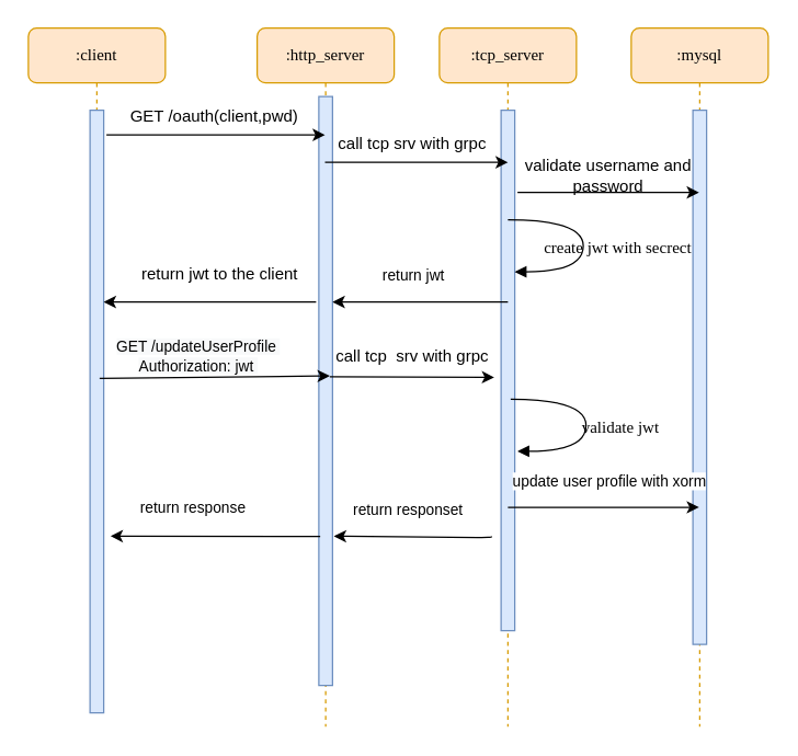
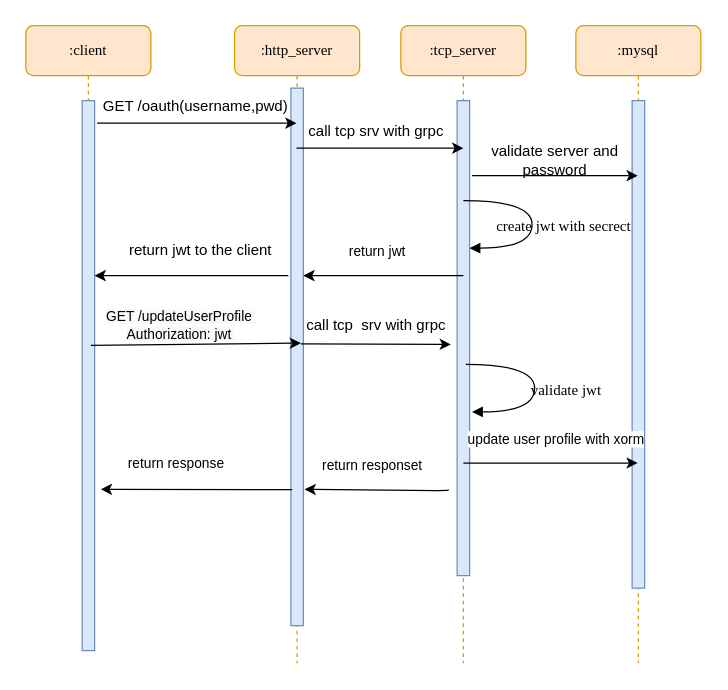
  <mxCell id="0" />
  <mxCell id="1" parent="0" />
  <mxCell id="2" value=":http_server" style="shape=umlLifeline;perimeter=lifelinePerimeter;whiteSpace=wrap;html=1;container=1;collapsible=0;recursiveResize=0;outlineConnect=0;rounded=1;shadow=0;comic=0;labelBackgroundColor=none;strokeWidth=1;fontFamily=Verdana;fontSize=12;align=center;fillColor=#ffe6cc;strokeColor=#d79b00;" parent="1" vertex="1"><mxGeometry x="187" y="20" width="100" height="510" as="geometry" /></mxCell>
  <mxCell id="3" value="" style="html=1;points=[];perimeter=orthogonalPerimeter;rounded=0;shadow=0;comic=0;labelBackgroundColor=none;strokeWidth=1;fontFamily=Verdana;fontSize=12;align=center;fillColor=#dae8fc;strokeColor=#6c8ebf;" parent="2" vertex="1"><mxGeometry x="45" y="50" width="10" height="430" as="geometry" /></mxCell>
  <mxCell id="4" value=":tcp_server" style="shape=umlLifeline;perimeter=lifelinePerimeter;whiteSpace=wrap;html=1;container=1;collapsible=0;recursiveResize=0;outlineConnect=0;rounded=1;shadow=0;comic=0;labelBackgroundColor=none;strokeWidth=1;fontFamily=Verdana;fontSize=12;align=center;fillColor=#ffe6cc;strokeColor=#d79b00;" parent="1" vertex="1"><mxGeometry x="320" y="20" width="100" height="510" as="geometry" /></mxCell>
  <mxCell id="5" value="" style="html=1;points=[];perimeter=orthogonalPerimeter;rounded=0;shadow=0;comic=0;labelBackgroundColor=none;strokeWidth=1;fontFamily=Verdana;fontSize=12;align=center;fillColor=#dae8fc;strokeColor=#6c8ebf;" parent="4" vertex="1"><mxGeometry x="45" y="60" width="10" height="380" as="geometry" /></mxCell>
  <mxCell id="6" value=":mysql" style="shape=umlLifeline;perimeter=lifelinePerimeter;whiteSpace=wrap;html=1;container=1;collapsible=0;recursiveResize=0;outlineConnect=0;rounded=1;shadow=0;comic=0;labelBackgroundColor=none;strokeWidth=1;fontFamily=Verdana;fontSize=12;align=center;fillColor=#ffe6cc;strokeColor=#d79b00;" parent="1" vertex="1"><mxGeometry x="460" y="20" width="100" height="510" as="geometry" /></mxCell>
  <mxCell id="7" value="" style="html=1;points=[];perimeter=orthogonalPerimeter;rounded=0;shadow=0;comic=0;labelBackgroundColor=none;strokeWidth=1;fontFamily=Verdana;fontSize=12;align=center;fillColor=#dae8fc;strokeColor=#6c8ebf;" parent="6" vertex="1"><mxGeometry x="45" y="60" width="10" height="390" as="geometry" /></mxCell>
  <mxCell id="8" value="" style="endArrow=classic;html=1;exitX=0;exitY=1;exitDx=0;exitDy=0;" parent="6" edge="1" source="12"><mxGeometry width="50" height="50" relative="1" as="geometry"><mxPoint x="-110" y="120" as="sourcePoint" /><mxPoint x="49.5" y="120" as="targetPoint" /></mxGeometry></mxCell>
  <mxCell id="9" value=":client" style="shape=umlLifeline;perimeter=lifelinePerimeter;whiteSpace=wrap;html=1;container=1;collapsible=0;recursiveResize=0;outlineConnect=0;rounded=1;shadow=0;comic=0;labelBackgroundColor=none;strokeWidth=1;fontFamily=Verdana;fontSize=12;align=center;fillColor=#ffe6cc;strokeColor=#d79b00;" parent="1" vertex="1"><mxGeometry x="20" y="20" width="100" height="500" as="geometry" /></mxCell>
  <mxCell id="10" value="" style="html=1;points=[];perimeter=orthogonalPerimeter;rounded=0;shadow=0;comic=0;labelBackgroundColor=none;strokeWidth=1;fontFamily=Verdana;fontSize=12;align=center;fillColor=#dae8fc;strokeColor=#6c8ebf;" parent="9" vertex="1"><mxGeometry x="45" y="60" width="10" height="440" as="geometry" /></mxCell>
  <mxCell id="11" value="create jwt with secrect" style="html=1;verticalAlign=bottom;endArrow=block;labelBackgroundColor=none;fontFamily=Verdana;fontSize=12;elbow=vertical;edgeStyle=orthogonalEdgeStyle;curved=1;entryX=1;entryY=0.286;entryPerimeter=0;exitX=1.038;exitY=0.345;exitPerimeter=0;" parent="1" edge="1"><mxGeometry x="0.301" y="-26" relative="1" as="geometry"><mxPoint x="370" y="160" as="sourcePoint" /><mxPoint x="375" y="198" as="targetPoint" /><Array as="points"><mxPoint x="425" y="160" /><mxPoint x="425" y="198" /></Array><mxPoint x="25" y="18" as="offset" /></mxGeometry></mxCell>
- <mxCell id="12" value="validate username and password" style="text;html=1;strokeColor=none;fillColor=none;align=center;verticalAlign=middle;whiteSpace=wrap;rounded=0;" parent="1" vertex="1"><mxGeometry x="377" y="115" width="133" height="25" as="geometry" /></mxCell>
+ <mxCell id="12" value="validate server and password" style="text;html=1;strokeColor=none;fillColor=none;align=center;verticalAlign=middle;whiteSpace=wrap;rounded=0;" parent="1" vertex="1"><mxGeometry x="377" y="115" width="133" height="25" as="geometry" /></mxCell>
  <mxCell id="13" value="return jwt to the client" style="text;html=1;strokeColor=none;fillColor=none;align=center;verticalAlign=middle;whiteSpace=wrap;rounded=0;" parent="1" vertex="1"><mxGeometry x="90" y="190" width="140" height="20" as="geometry" /></mxCell>
- <mxCell id="14" value="GET /oauth(client,pwd)" style="text;html=1;strokeColor=none;fillColor=none;align=center;verticalAlign=middle;whiteSpace=wrap;rounded=0;" parent="1" vertex="1"><mxGeometry x="72" y="75" width="168" height="20" as="geometry" /></mxCell>
+ <mxCell id="14" value="GET /oauth(username,pwd)" style="text;html=1;strokeColor=none;fillColor=none;align=center;verticalAlign=middle;whiteSpace=wrap;rounded=0;" parent="1" vertex="1"><mxGeometry x="72" y="75" width="168" height="20" as="geometry" /></mxCell>
  <mxCell id="15" value="" style="endArrow=classic;html=1;" parent="1" target="2" edge="1"><mxGeometry width="50" height="50" relative="1" as="geometry"><mxPoint x="77" y="98" as="sourcePoint" /><mxPoint x="210" y="96" as="targetPoint" /></mxGeometry></mxCell>
  <mxCell id="16" value="" style="endArrow=classic;html=1;" parent="1" source="2" edge="1"><mxGeometry width="50" height="50" relative="1" as="geometry"><mxPoint x="385" y="118" as="sourcePoint" /><mxPoint x="370" y="118" as="targetPoint" /><Array as="points"><mxPoint x="280" y="118" /></Array></mxGeometry></mxCell>
  <mxCell id="17" value="call tcp srv with grpc" style="text;html=1;strokeColor=none;fillColor=none;align=center;verticalAlign=middle;whiteSpace=wrap;rounded=0;" parent="1" vertex="1"><mxGeometry x="240" y="95" width="121" height="20" as="geometry" /></mxCell>
  <mxCell id="18" value="" style="endArrow=classic;html=1;" parent="1" edge="1" target="10"><mxGeometry width="50" height="50" relative="1" as="geometry"><mxPoint x="230" y="220" as="sourcePoint" /><mxPoint x="82" y="220" as="targetPoint" /></mxGeometry></mxCell>
  <mxCell id="19" value="" style="endArrow=classic;html=1;" parent="1" edge="1"><mxGeometry width="50" height="50" relative="1" as="geometry"><mxPoint x="72" y="275.84" as="sourcePoint" /><mxPoint x="240" y="274" as="targetPoint" /></mxGeometry></mxCell>
  <mxCell id="20" value="&lt;span style=&quot;background-color: rgb(248 , 249 , 250)&quot;&gt;GET /updateUserProfile&amp;nbsp;&lt;br&gt;Authorization: jwt&amp;nbsp;&lt;/span&gt;" style="edgeLabel;html=1;align=center;verticalAlign=middle;resizable=0;points=[];" vertex="1" connectable="0" parent="19"><mxGeometry x="-0.452" y="4" relative="1" as="geometry"><mxPoint x="25.05" y="-11.34" as="offset" /></mxGeometry></mxCell>
  <mxCell id="21" value="" style="endArrow=classic;html=1;" edge="1" parent="1"><mxGeometry width="50" height="50" relative="1" as="geometry"><mxPoint x="370" y="220" as="sourcePoint" /><mxPoint x="242" y="220" as="targetPoint" /><Array as="points"><mxPoint x="347" y="220" /></Array></mxGeometry></mxCell>
  <mxCell id="22" value="return jwt" style="edgeLabel;html=1;align=center;verticalAlign=middle;resizable=0;points=[];" vertex="1" connectable="0" parent="21"><mxGeometry x="0.172" y="-2" relative="1" as="geometry"><mxPoint x="5.5" y="-18" as="offset" /></mxGeometry></mxCell>
  <mxCell id="23" value="call tcp&amp;nbsp; srv with grpc" style="text;html=1;strokeColor=none;fillColor=none;align=center;verticalAlign=middle;whiteSpace=wrap;rounded=0;" vertex="1" parent="1"><mxGeometry x="240" y="250" width="121" height="20" as="geometry" /></mxCell>
  <mxCell id="24" value="" style="endArrow=classic;html=1;" edge="1" parent="1"><mxGeometry width="50" height="50" relative="1" as="geometry"><mxPoint x="240" y="274.5" as="sourcePoint" /><mxPoint x="360" y="275" as="targetPoint" /><Array as="points" /></mxGeometry></mxCell>
  <mxCell id="25" value="validate jwt" style="html=1;verticalAlign=bottom;endArrow=block;labelBackgroundColor=none;fontFamily=Verdana;fontSize=12;elbow=vertical;edgeStyle=orthogonalEdgeStyle;curved=1;entryX=1;entryY=0.286;entryPerimeter=0;exitX=1.038;exitY=0.345;exitPerimeter=0;" edge="1" parent="1"><mxGeometry x="0.301" y="-26" relative="1" as="geometry"><mxPoint x="372" y="291" as="sourcePoint" /><mxPoint x="377" y="329" as="targetPoint" /><Array as="points"><mxPoint x="427" y="291" /><mxPoint x="427" y="329" /></Array><mxPoint x="25" y="18" as="offset" /></mxGeometry></mxCell>
  <mxCell id="26" value="" style="endArrow=classic;html=1;exitX=0.5;exitY=0.763;exitDx=0;exitDy=0;exitPerimeter=0;" edge="1" parent="1" source="5" target="6"><mxGeometry width="50" height="50" relative="1" as="geometry"><mxPoint x="440" y="370" as="sourcePoint" /><mxPoint x="490" y="320" as="targetPoint" /></mxGeometry></mxCell>
  <mxCell id="27" value="update user profile with xorm" style="edgeLabel;html=1;align=center;verticalAlign=middle;resizable=0;points=[];" vertex="1" connectable="0" parent="26"><mxGeometry x="0.219" relative="1" as="geometry"><mxPoint x="-11.5" y="-19.94" as="offset" /></mxGeometry></mxCell>
  <mxCell id="28" value="" style="endArrow=classic;html=1;" edge="1" parent="1"><mxGeometry width="50" height="50" relative="1" as="geometry"><mxPoint x="358" y="391" as="sourcePoint" /><mxPoint x="243" y="391" as="targetPoint" /><Array as="points"><mxPoint x="358" y="392" /></Array></mxGeometry></mxCell>
  <mxCell id="29" value="return responset" style="edgeLabel;html=1;align=center;verticalAlign=middle;resizable=0;points=[];" vertex="1" connectable="0" parent="28"><mxGeometry x="0.172" y="-2" relative="1" as="geometry"><mxPoint x="5.5" y="-18" as="offset" /></mxGeometry></mxCell>
  <mxCell id="30" value="" style="endArrow=classic;html=1;exitX=0.1;exitY=0.747;exitDx=0;exitDy=0;exitPerimeter=0;" edge="1" parent="1" source="3"><mxGeometry width="50" height="50" relative="1" as="geometry"><mxPoint x="440" y="370" as="sourcePoint" /><mxPoint x="80" y="391" as="targetPoint" /></mxGeometry></mxCell>
  <mxCell id="31" value="return response" style="edgeLabel;html=1;align=center;verticalAlign=middle;resizable=0;points=[];" vertex="1" connectable="0" parent="30"><mxGeometry x="0.281" y="-4" relative="1" as="geometry"><mxPoint x="4.99" y="-17.08" as="offset" /></mxGeometry></mxCell>
